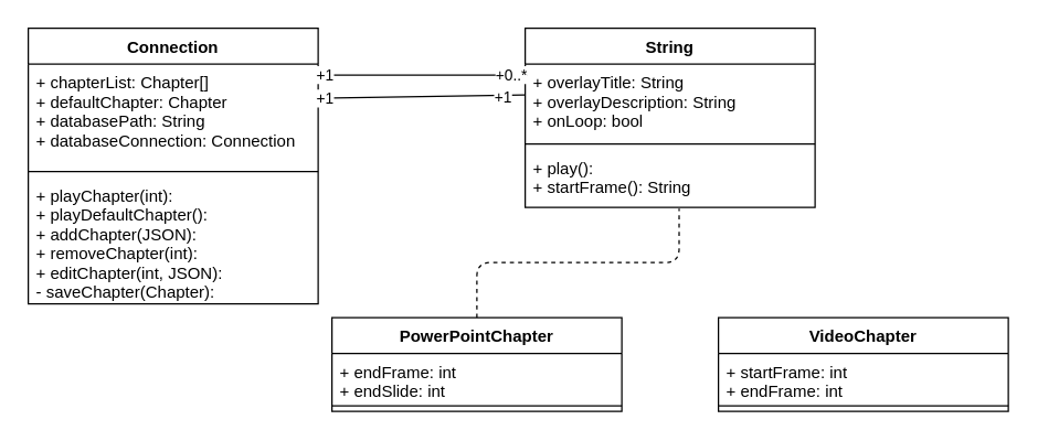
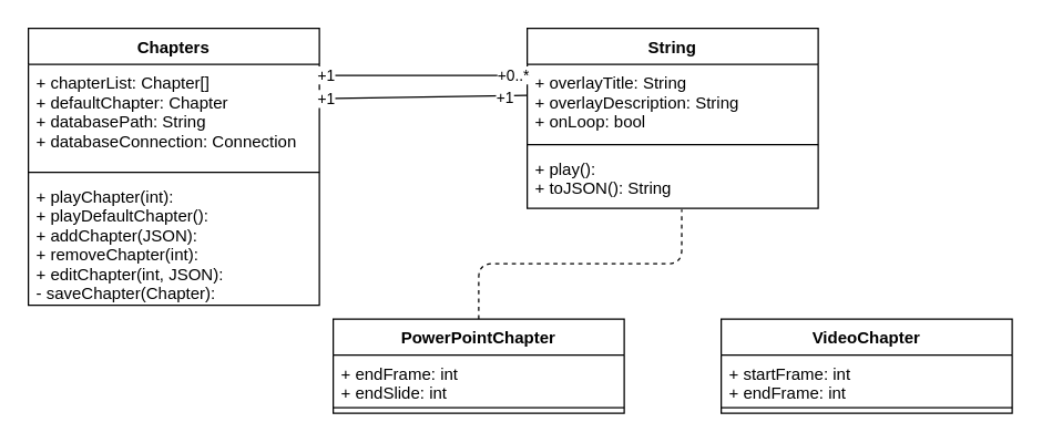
  <mxCell id="0" />
  <mxCell id="1" parent="0" />
  <mxCell id="2" value="String" style="swimlane;fontStyle=1;align=center;verticalAlign=top;childLayout=stackLayout;horizontal=1;startSize=26;horizontalStack=0;resizeParent=1;resizeParentMax=0;resizeLast=0;collapsible=1;marginBottom=0;" vertex="1" parent="1"><mxGeometry x="380" y="20" width="210" height="130" as="geometry" /></mxCell>
  <mxCell id="3" value="+ overlayTitle: String&#10;+ overlayDescription: String&#10;+ onLoop: bool" style="text;strokeColor=none;fillColor=none;align=left;verticalAlign=top;spacingLeft=4;spacingRight=4;overflow=hidden;rotatable=0;points=[[0,0.5],[1,0.5]];portConstraint=eastwest;" vertex="1" parent="2"><mxGeometry y="26" width="210" height="54" as="geometry" /></mxCell>
  <mxCell id="4" value="" style="line;strokeWidth=1;fillColor=none;align=left;verticalAlign=middle;spacingTop=-1;spacingLeft=3;spacingRight=3;rotatable=0;labelPosition=right;points=[];portConstraint=eastwest;strokeColor=inherit;" vertex="1" parent="2"><mxGeometry y="80" width="210" height="8" as="geometry" /></mxCell>
- <mxCell id="5" value="+ play():&#10;+ startFrame(): String" style="text;strokeColor=none;fillColor=none;align=left;verticalAlign=top;spacingLeft=4;spacingRight=4;overflow=hidden;rotatable=0;points=[[0,0.5],[1,0.5]];portConstraint=eastwest;" vertex="1" parent="2"><mxGeometry y="88" width="210" height="42" as="geometry" /></mxCell>
- <mxCell id="6" value="Connection" style="swimlane;fontStyle=1;align=center;verticalAlign=top;childLayout=stackLayout;horizontal=1;startSize=26;horizontalStack=0;resizeParent=1;resizeParentMax=0;resizeLast=0;collapsible=1;marginBottom=0;" vertex="1" parent="1"><mxGeometry x="20" y="20" width="210" height="200" as="geometry" /></mxCell>
+ <mxCell id="5" value="+ play():&#10;+ toJSON(): String" style="text;strokeColor=none;fillColor=none;align=left;verticalAlign=top;spacingLeft=4;spacingRight=4;overflow=hidden;rotatable=0;points=[[0,0.5],[1,0.5]];portConstraint=eastwest;" vertex="1" parent="2"><mxGeometry y="88" width="210" height="42" as="geometry" /></mxCell>
+ <mxCell id="6" value="Chapters" style="swimlane;fontStyle=1;align=center;verticalAlign=top;childLayout=stackLayout;horizontal=1;startSize=26;horizontalStack=0;resizeParent=1;resizeParentMax=0;resizeLast=0;collapsible=1;marginBottom=0;" vertex="1" parent="1"><mxGeometry x="20" y="20" width="210" height="200" as="geometry" /></mxCell>
  <mxCell id="7" value="+ chapterList: Chapter[]&#10;+ defaultChapter: Chapter&#10;+ databasePath: String&#10;+ databaseConnection: Connection" style="text;strokeColor=none;fillColor=none;align=left;verticalAlign=top;spacingLeft=4;spacingRight=4;overflow=hidden;rotatable=0;points=[[0,0.5],[1,0.5]];portConstraint=eastwest;" vertex="1" parent="6"><mxGeometry y="26" width="210" height="74" as="geometry" /></mxCell>
  <mxCell id="8" value="" style="line;strokeWidth=1;fillColor=none;align=left;verticalAlign=middle;spacingTop=-1;spacingLeft=3;spacingRight=3;rotatable=0;labelPosition=right;points=[];portConstraint=eastwest;strokeColor=inherit;" vertex="1" parent="6"><mxGeometry y="100" width="210" height="8" as="geometry" /></mxCell>
  <mxCell id="9" value="+ playChapter(int): &#10;+ playDefaultChapter():&#10;+ addChapter(JSON):&#10;+ removeChapter(int):&#10;+ editChapter(int, JSON):&#10;- saveChapter(Chapter):" style="text;strokeColor=none;fillColor=none;align=left;verticalAlign=top;spacingLeft=4;spacingRight=4;overflow=hidden;rotatable=0;points=[[0,0.5],[1,0.5]];portConstraint=eastwest;" vertex="1" parent="6"><mxGeometry y="108" width="210" height="92" as="geometry" /></mxCell>
  <mxCell id="10" style="edgeStyle=orthogonalEdgeStyle;html=1;exitX=0.5;exitY=0;exitDx=0;exitDy=0;endArrow=none;endFill=0;entryX=0.531;entryY=1.022;entryDx=0;entryDy=0;entryPerimeter=0;dashed=1;" edge="1" parent="1" source="11" target="5"><mxGeometry relative="1" as="geometry"><mxPoint x="500" y="170" as="targetPoint" /><Array as="points"><mxPoint x="345" y="190" /><mxPoint x="492" y="190" /></Array></mxGeometry></mxCell>
  <mxCell id="11" value="PowerPointChapter" style="swimlane;fontStyle=1;align=center;verticalAlign=top;childLayout=stackLayout;horizontal=1;startSize=26;horizontalStack=0;resizeParent=1;resizeParentMax=0;resizeLast=0;collapsible=1;marginBottom=0;" vertex="1" parent="1"><mxGeometry x="240" y="230" width="210" height="68" as="geometry" /></mxCell>
  <mxCell id="12" value="+ endFrame: int&#10;+ endSlide: int" style="text;strokeColor=none;fillColor=none;align=left;verticalAlign=top;spacingLeft=4;spacingRight=4;overflow=hidden;rotatable=0;points=[[0,0.5],[1,0.5]];portConstraint=eastwest;" vertex="1" parent="11"><mxGeometry y="26" width="210" height="34" as="geometry" /></mxCell>
  <mxCell id="13" value="" style="line;strokeWidth=1;fillColor=none;align=left;verticalAlign=middle;spacingTop=-1;spacingLeft=3;spacingRight=3;rotatable=0;labelPosition=right;points=[];portConstraint=eastwest;strokeColor=inherit;" vertex="1" parent="11"><mxGeometry y="60" width="210" height="8" as="geometry" /></mxCell>
  <mxCell id="14" value="VideoChapter" style="swimlane;fontStyle=1;align=center;verticalAlign=top;childLayout=stackLayout;horizontal=1;startSize=26;horizontalStack=0;resizeParent=1;resizeParentMax=0;resizeLast=0;collapsible=1;marginBottom=0;" vertex="1" parent="1"><mxGeometry x="520" y="230" width="210" height="68" as="geometry" /></mxCell>
  <mxCell id="15" value="+ startFrame: int&#10;+ endFrame: int" style="text;strokeColor=none;fillColor=none;align=left;verticalAlign=top;spacingLeft=4;spacingRight=4;overflow=hidden;rotatable=0;points=[[0,0.5],[1,0.5]];portConstraint=eastwest;" vertex="1" parent="14"><mxGeometry y="26" width="210" height="34" as="geometry" /></mxCell>
  <mxCell id="16" value="" style="line;strokeWidth=1;fillColor=none;align=left;verticalAlign=middle;spacingTop=-1;spacingLeft=3;spacingRight=3;rotatable=0;labelPosition=right;points=[];portConstraint=eastwest;strokeColor=inherit;" vertex="1" parent="14"><mxGeometry y="60" width="210" height="8" as="geometry" /></mxCell>
  <mxCell id="17" style="html=1;exitX=0.995;exitY=0.107;exitDx=0;exitDy=0;entryX=0.006;entryY=0.148;entryDx=0;entryDy=0;endArrow=none;endFill=0;exitPerimeter=0;entryPerimeter=0;" edge="1" parent="1" source="7" target="3"><mxGeometry relative="1" as="geometry" /></mxCell>
  <mxCell id="18" value="+1" style="edgeLabel;html=1;align=center;verticalAlign=middle;resizable=0;points=[];" vertex="1" connectable="0" parent="17"><mxGeometry x="-0.925" relative="1" as="geometry"><mxPoint as="offset" /></mxGeometry></mxCell>
  <mxCell id="19" value="+0..*" style="edgeLabel;html=1;align=center;verticalAlign=middle;resizable=0;points=[];" vertex="1" connectable="0" parent="17"><mxGeometry x="0.732" relative="1" as="geometry"><mxPoint x="9" as="offset" /></mxGeometry></mxCell>
  <mxCell id="20" style="html=1;exitX=0.995;exitY=0.336;exitDx=0;exitDy=0;endArrow=none;endFill=0;entryX=-0.002;entryY=0.416;entryDx=0;entryDy=0;entryPerimeter=0;exitPerimeter=0;" edge="1" parent="1" source="7" target="3"><mxGeometry relative="1" as="geometry"><mxPoint x="400" y="40" as="targetPoint" /></mxGeometry></mxCell>
  <mxCell id="21" value="+1" style="edgeLabel;html=1;align=center;verticalAlign=middle;resizable=0;points=[];" vertex="1" connectable="0" parent="20"><mxGeometry x="-0.924" relative="1" as="geometry"><mxPoint as="offset" /></mxGeometry></mxCell>
  <mxCell id="22" value="+1" style="edgeLabel;html=1;align=center;verticalAlign=middle;resizable=0;points=[];" vertex="1" connectable="0" parent="20"><mxGeometry x="0.798" y="-1" relative="1" as="geometry"><mxPoint as="offset" /></mxGeometry></mxCell>
